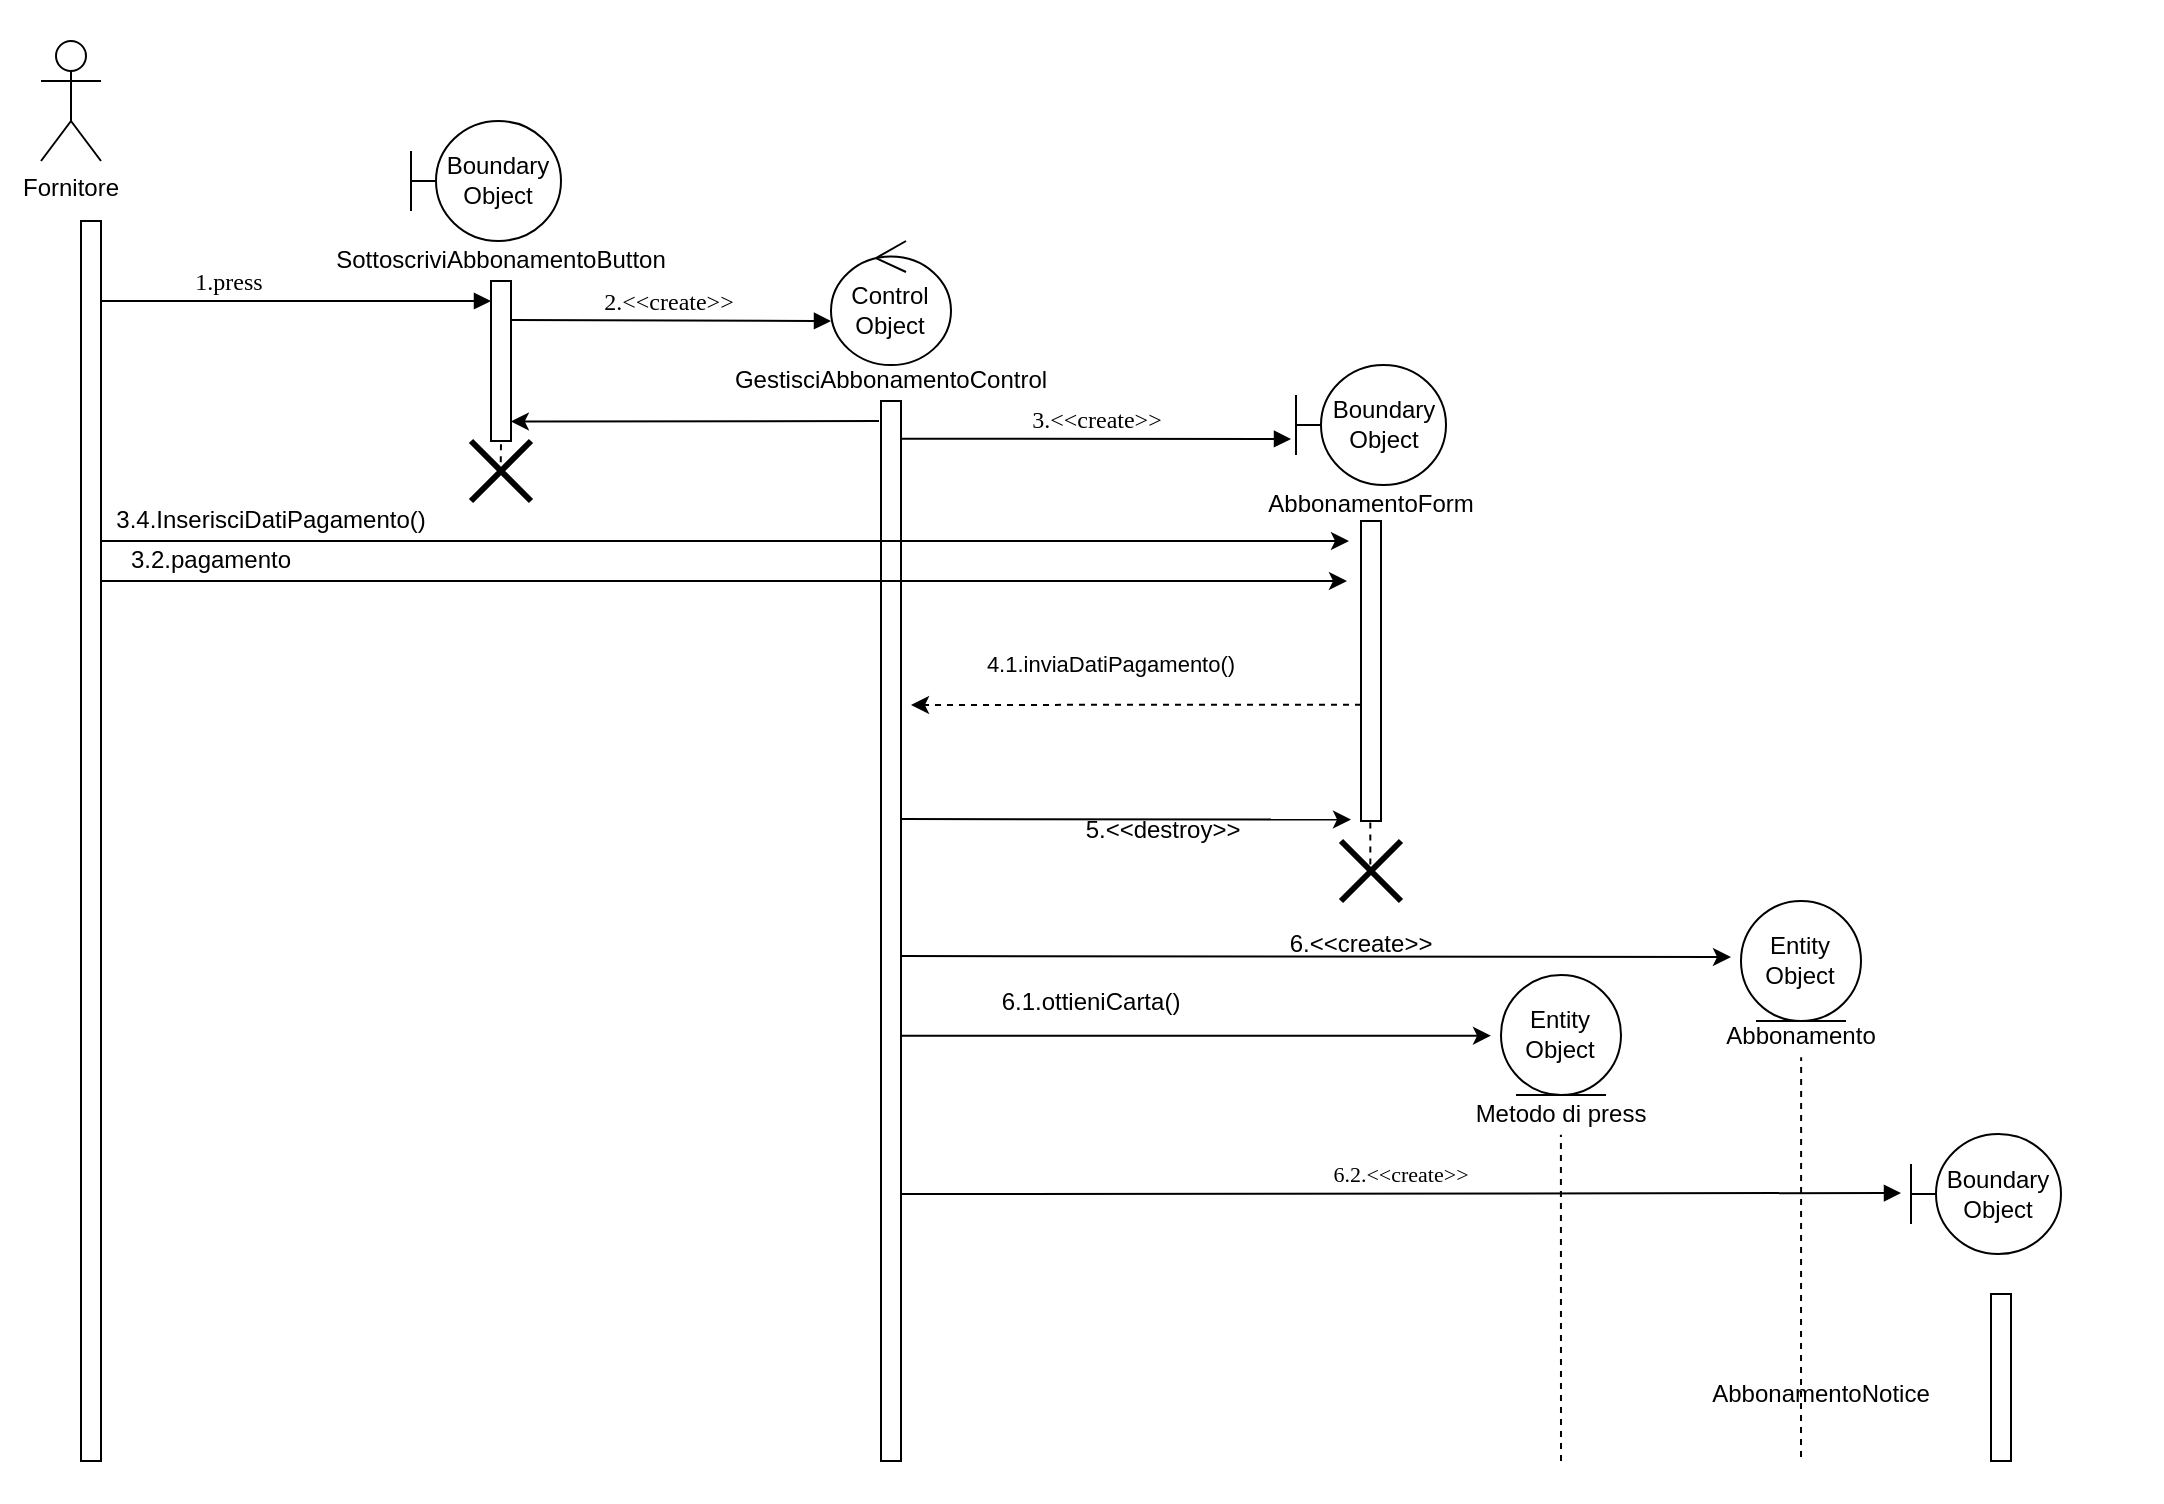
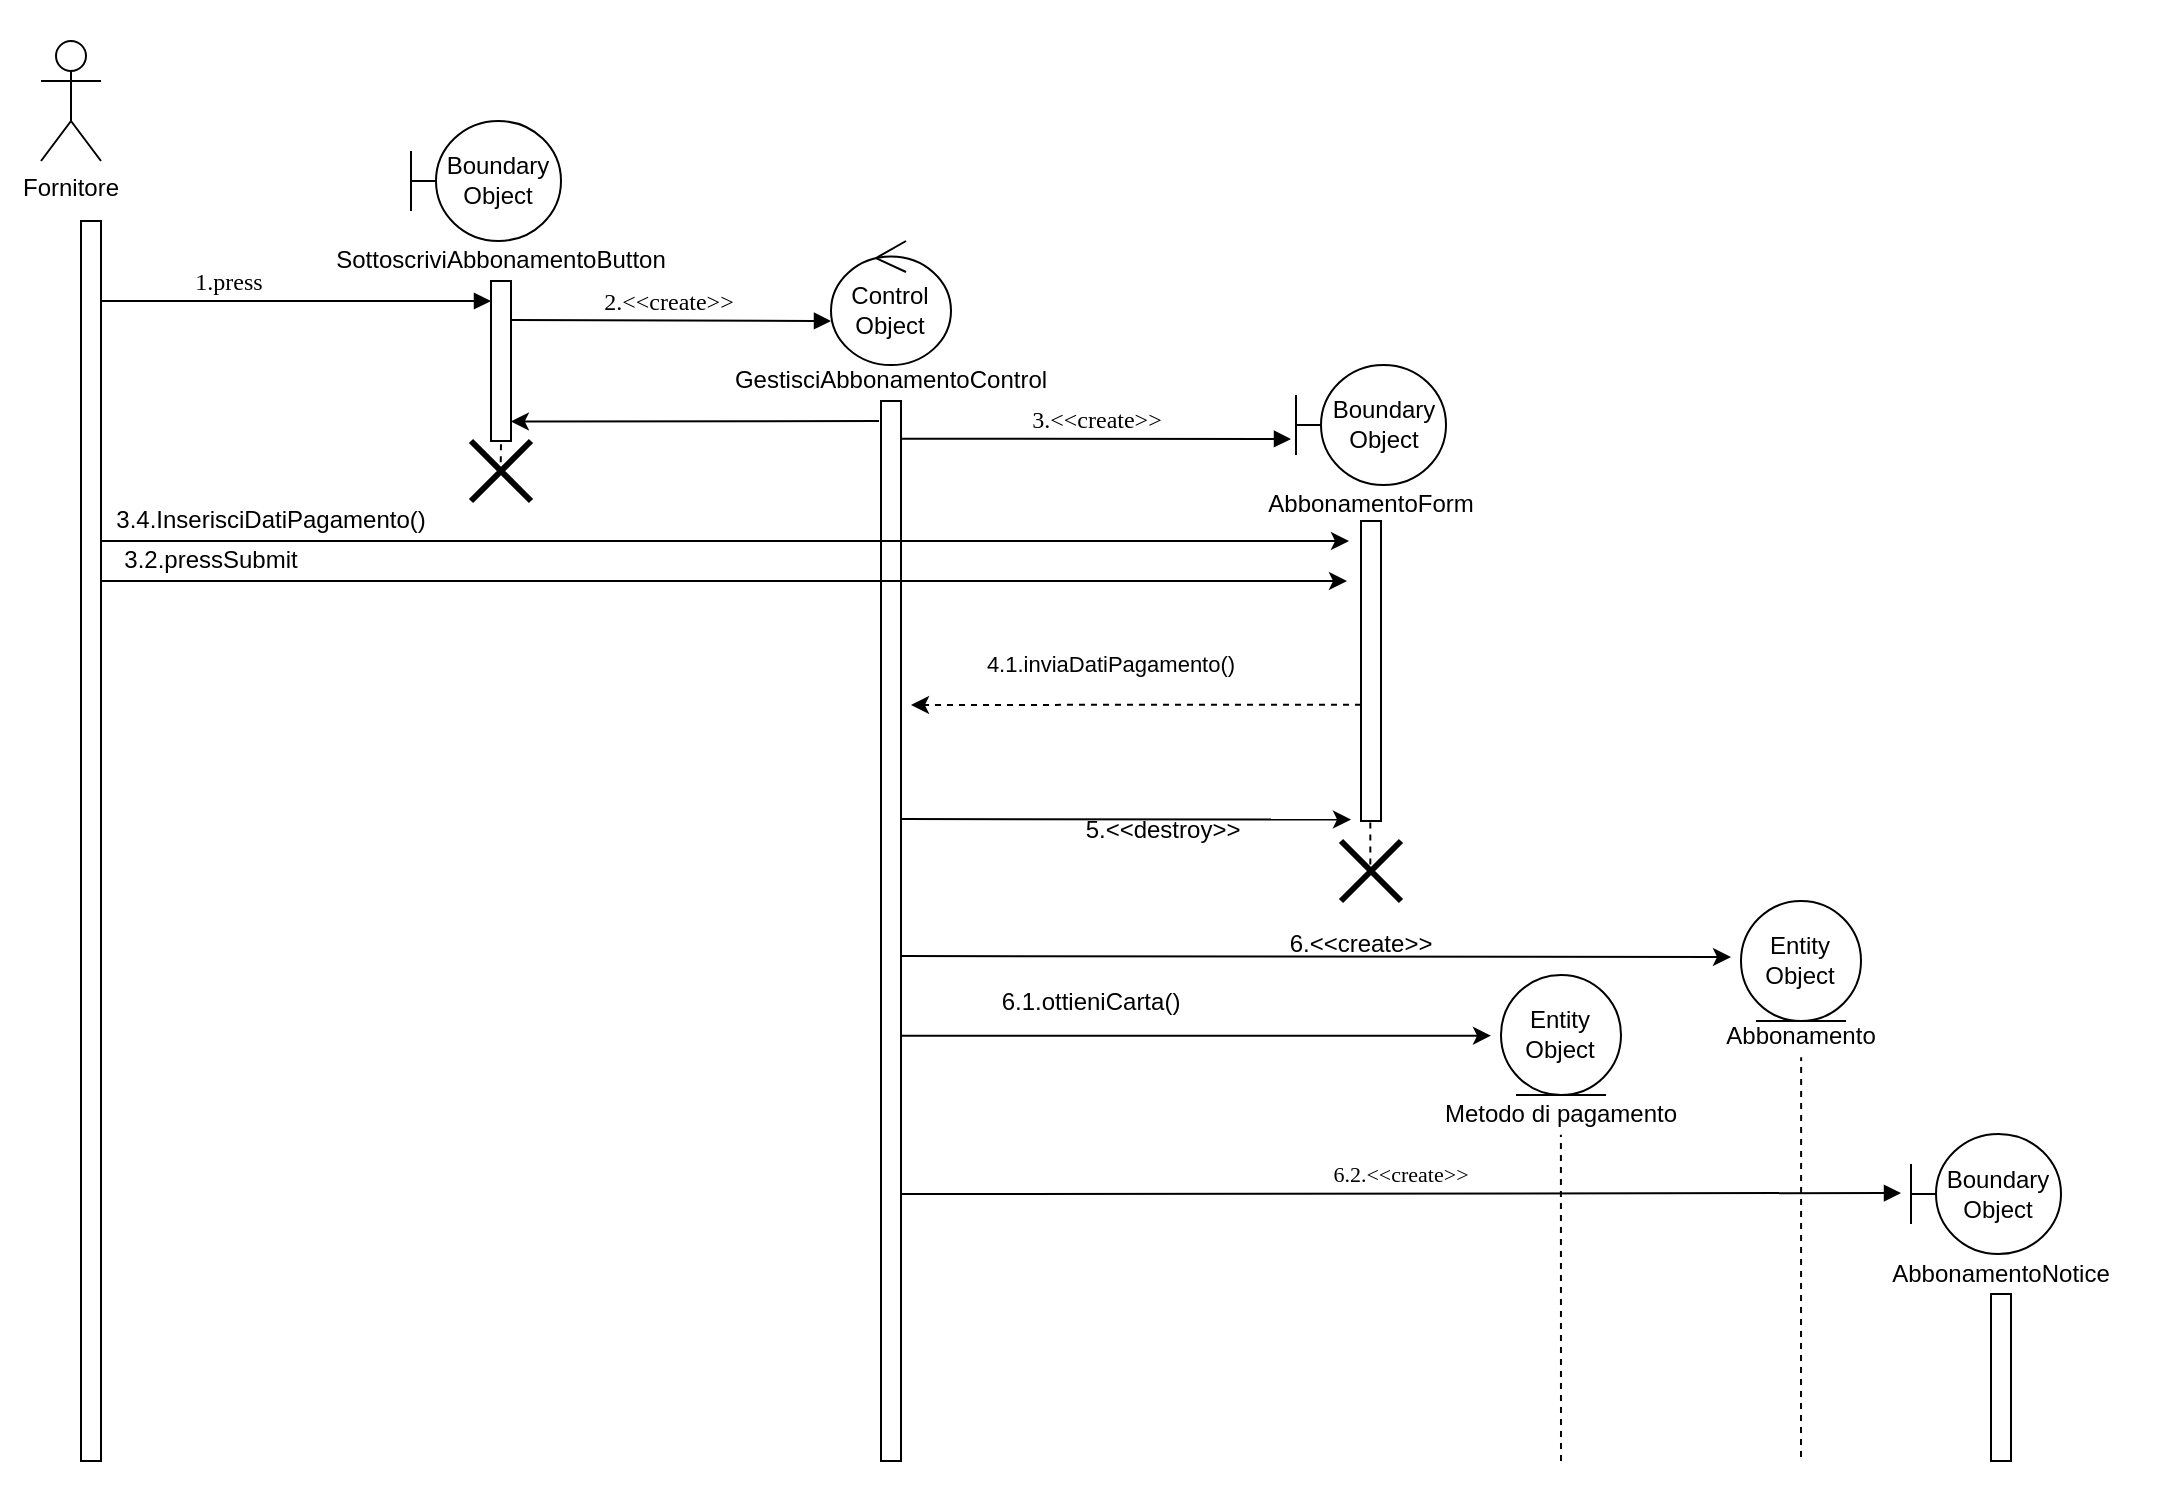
  <mxCell id="0" />
  <mxCell id="1" parent="0" />
  <mxCell id="2" value="" style="html=1;points=[];perimeter=orthogonalPerimeter;rounded=0;shadow=0;comic=0;labelBackgroundColor=none;strokeWidth=1;fontFamily=Verdana;fontSize=12;align=center;" parent="1" vertex="1"><mxGeometry x="440" y="200" width="10" height="530" as="geometry" /></mxCell>
  <mxCell id="3" value="1.press" style="html=1;verticalAlign=bottom;endArrow=block;entryX=0;entryY=0;labelBackgroundColor=none;fontFamily=Verdana;fontSize=12;edgeStyle=elbowEdgeStyle;elbow=vertical;" parent="1" edge="1"><mxGeometry x="-0.345" relative="1" as="geometry"><mxPoint x="50" y="150" as="sourcePoint" /><mxPoint x="245" y="150" as="targetPoint" /><mxPoint as="offset" /></mxGeometry></mxCell>
  <mxCell id="4" value="2.&amp;lt;&amp;lt;create&amp;gt;&amp;gt;" style="html=1;verticalAlign=bottom;endArrow=block;labelBackgroundColor=none;fontFamily=Verdana;fontSize=12;edgeStyle=elbowEdgeStyle;elbow=vertical;exitX=0.976;exitY=0.177;exitDx=0;exitDy=0;exitPerimeter=0;entryX=0;entryY=0.54;entryDx=0;entryDy=0;entryPerimeter=0;" parent="1" edge="1"><mxGeometry relative="1" as="geometry"><mxPoint x="254.76" y="159.47" as="sourcePoint" /><mxPoint x="415" y="159.98" as="targetPoint" /></mxGeometry></mxCell>
  <mxCell id="5" value="" style="html=1;points=[];perimeter=orthogonalPerimeter;rounded=0;shadow=0;comic=0;labelBackgroundColor=none;strokeWidth=1;fontFamily=Verdana;fontSize=12;align=center;" parent="1" vertex="1"><mxGeometry x="40" y="110" width="10" height="620" as="geometry" /></mxCell>
  <mxCell id="6" value="Fornitore" style="shape=umlActor;verticalLabelPosition=bottom;verticalAlign=top;html=1;outlineConnect=0;" parent="1" vertex="1"><mxGeometry x="20" y="20" width="30" height="60" as="geometry" /></mxCell>
  <mxCell id="7" value="" style="html=1;points=[];perimeter=orthogonalPerimeter;rounded=0;shadow=0;comic=0;labelBackgroundColor=none;strokeWidth=1;fontFamily=Verdana;fontSize=12;align=center;" parent="1" vertex="1"><mxGeometry x="245" y="140" width="10" height="80" as="geometry" /></mxCell>
  <mxCell id="8" value="Boundary Object" style="shape=umlBoundary;whiteSpace=wrap;html=1;" parent="1" vertex="1"><mxGeometry x="205" y="60" width="75" height="60" as="geometry" /></mxCell>
  <mxCell id="9" value="SottoscriviAbbonamentoButton" style="text;html=1;align=center;verticalAlign=middle;resizable=0;points=[];autosize=1;" parent="1" vertex="1"><mxGeometry x="160" y="120" width="180" height="20" as="geometry" /></mxCell>
  <mxCell id="10" value="" style="endArrow=none;dashed=1;html=1;entryX=0.5;entryY=1.018;entryDx=0;entryDy=0;entryPerimeter=0;exitX=0.493;exitY=0.554;exitDx=0;exitDy=0;exitPerimeter=0;" parent="1" source="11" target="7" edge="1"><mxGeometry width="50" height="50" relative="1" as="geometry"><mxPoint x="225" y="240" as="sourcePoint" /><mxPoint x="395" y="270" as="targetPoint" /></mxGeometry></mxCell>
  <mxCell id="11" value="" style="shape=umlDestroy;whiteSpace=wrap;html=1;strokeWidth=3;" parent="1" vertex="1"><mxGeometry x="235" y="220" width="30" height="30" as="geometry" /></mxCell>
  <mxCell id="12" value="Control Object" style="ellipse;shape=umlControl;whiteSpace=wrap;html=1;" parent="1" vertex="1"><mxGeometry x="415" y="120" width="60" height="62" as="geometry" /></mxCell>
  <mxCell id="13" value="GestisciAbbonamentoControl" style="text;html=1;align=center;verticalAlign=middle;resizable=0;points=[];autosize=1;" parent="1" vertex="1"><mxGeometry x="360" y="180" width="170" height="20" as="geometry" /></mxCell>
  <mxCell id="14" value="" style="endArrow=classic;html=1;entryX=0.994;entryY=1.002;entryDx=0;entryDy=0;entryPerimeter=0;" parent="1" edge="1"><mxGeometry width="50" height="50" relative="1" as="geometry"><mxPoint x="439" y="210" as="sourcePoint" /><mxPoint x="254.94" y="210.22" as="targetPoint" /></mxGeometry></mxCell>
  <mxCell id="15" value="" style="html=1;points=[];perimeter=orthogonalPerimeter;rounded=0;shadow=0;comic=0;labelBackgroundColor=none;strokeWidth=1;fontFamily=Verdana;fontSize=12;align=center;" parent="1" vertex="1"><mxGeometry x="680" y="260" width="10" height="150" as="geometry" /></mxCell>
  <mxCell id="16" value="3.&amp;lt;&amp;lt;create&amp;gt;&amp;gt;" style="html=1;verticalAlign=bottom;endArrow=block;labelBackgroundColor=none;fontFamily=Verdana;fontSize=12;edgeStyle=elbowEdgeStyle;elbow=vertical;" parent="1" edge="1"><mxGeometry relative="1" as="geometry"><mxPoint x="450" y="218.82" as="sourcePoint" /><mxPoint x="645" y="219" as="targetPoint" /></mxGeometry></mxCell>
  <mxCell id="17" value="AbbonamentoForm" style="text;html=1;align=center;verticalAlign=middle;resizable=0;points=[];autosize=1;" parent="1" vertex="1"><mxGeometry x="625" y="242" width="120" height="20" as="geometry" /></mxCell>
  <mxCell id="18" value="" style="endArrow=classic;html=1;" parent="1" edge="1"><mxGeometry width="50" height="50" relative="1" as="geometry"><mxPoint x="50" y="270" as="sourcePoint" /><mxPoint x="674" y="270" as="targetPoint" /></mxGeometry></mxCell>
  <mxCell id="19" value="3.4.InserisciDatiPagamento()" style="text;html=1;align=center;verticalAlign=middle;resizable=0;points=[];autosize=1;" parent="1" vertex="1"><mxGeometry x="50" y="250" width="170" height="20" as="geometry" /></mxCell>
  <mxCell id="20" value="" style="endArrow=classic;html=1;" parent="1" edge="1"><mxGeometry width="50" height="50" relative="1" as="geometry"><mxPoint x="50" y="290" as="sourcePoint" /><mxPoint x="673" y="290" as="targetPoint" /></mxGeometry></mxCell>
- <mxCell id="21" value="3.2.pagamento" style="text;html=1;align=center;verticalAlign=middle;resizable=0;points=[];autosize=1;" parent="1" vertex="1"><mxGeometry x="55" y="270" width="100" height="20" as="geometry" /></mxCell>
+ <mxCell id="21" value="3.2.pressSubmit" style="text;html=1;align=center;verticalAlign=middle;resizable=0;points=[];autosize=1;" parent="1" vertex="1"><mxGeometry x="55" y="270" width="100" height="20" as="geometry" /></mxCell>
  <mxCell id="22" value="" style="endArrow=none;dashed=1;html=1;entryX=0.489;entryY=0.554;entryDx=0;entryDy=0;entryPerimeter=0;exitX=0.466;exitY=1.005;exitDx=0;exitDy=0;exitPerimeter=0;" parent="1" source="15" edge="1" target="23"><mxGeometry width="50" height="50" relative="1" as="geometry"><mxPoint x="661" y="480" as="sourcePoint" /><mxPoint x="684.86" y="501.281" as="targetPoint" /></mxGeometry></mxCell>
  <mxCell id="23" value="" style="shape=umlDestroy;whiteSpace=wrap;html=1;strokeWidth=3;" parent="1" vertex="1"><mxGeometry x="670" y="420" width="30" height="30" as="geometry" /></mxCell>
  <mxCell id="24" value="Boundary Object" style="shape=umlBoundary;whiteSpace=wrap;html=1;" parent="1" vertex="1"><mxGeometry x="955" y="566.5" width="75" height="60" as="geometry" /></mxCell>
- <mxCell id="25" value="AbbonamentoNotice" style="text;html=1;align=center;verticalAlign=middle;resizable=0;points=[];autosize=1;" parent="1" vertex="1"><mxGeometry x="850" y="686.5" width="120" height="20" as="geometry" /></mxCell>
+ <mxCell id="25" value="AbbonamentoNotice" style="text;html=1;align=center;verticalAlign=middle;resizable=0;points=[];autosize=1;" parent="1" vertex="1"><mxGeometry x="940" y="626.5" width="120" height="20" as="geometry" /></mxCell>
  <mxCell id="26" value="" style="html=1;points=[];perimeter=orthogonalPerimeter;rounded=0;shadow=0;comic=0;labelBackgroundColor=none;strokeWidth=1;fontFamily=Verdana;fontSize=12;align=center;" parent="1" vertex="1"><mxGeometry x="995" y="646.5" width="10" height="83.5" as="geometry" /></mxCell>
  <mxCell id="27" value="Boundary Object" style="shape=umlBoundary;whiteSpace=wrap;html=1;" parent="1" vertex="1"><mxGeometry x="647.5" y="182" width="75" height="60" as="geometry" /></mxCell>
  <mxCell id="28" value="" style="endArrow=classic;html=1;dashed=1;" parent="1" edge="1"><mxGeometry width="50" height="50" relative="1" as="geometry"><mxPoint x="680" y="351.82" as="sourcePoint" /><mxPoint x="455" y="352" as="targetPoint" /></mxGeometry></mxCell>
  <mxCell id="29" value="&lt;font style=&quot;font-size: 11px&quot;&gt;4.1.inviaDatiPagamento()&lt;/font&gt;" style="text;html=1;align=center;verticalAlign=middle;resizable=0;points=[];autosize=1;" parent="1" vertex="1"><mxGeometry x="485" y="322" width="140" height="20" as="geometry" /></mxCell>
  <mxCell id="30" value="&lt;font style=&quot;font-size: 11px&quot;&gt;6.2.&amp;lt;&amp;lt;create&amp;gt;&amp;gt;&lt;/font&gt;" style="html=1;verticalAlign=bottom;endArrow=block;labelBackgroundColor=none;fontFamily=Verdana;fontSize=12;edgeStyle=elbowEdgeStyle;elbow=vertical;" parent="1" edge="1"><mxGeometry relative="1" as="geometry"><mxPoint x="450" y="596.5" as="sourcePoint" /><mxPoint x="950" y="596.4" as="targetPoint" /></mxGeometry></mxCell>
  <mxCell id="31" value="" style="endArrow=classic;html=1;entryX=1.019;entryY=0.836;entryDx=0;entryDy=0;entryPerimeter=0;" parent="1" edge="1"><mxGeometry width="50" height="50" relative="1" as="geometry"><mxPoint x="450" y="409" as="sourcePoint" /><mxPoint x="675" y="409.29" as="targetPoint" /></mxGeometry></mxCell>
  <mxCell id="32" value="" style="endArrow=classic;html=1;" parent="1" edge="1"><mxGeometry width="50" height="50" relative="1" as="geometry"><mxPoint x="450" y="477.51" as="sourcePoint" /><mxPoint x="865" y="478" as="targetPoint" /></mxGeometry></mxCell>
  <mxCell id="33" value="" style="endArrow=classic;html=1;" parent="1" edge="1"><mxGeometry width="50" height="50" relative="1" as="geometry"><mxPoint x="450" y="517.4" as="sourcePoint" /><mxPoint x="745" y="517.36" as="targetPoint" /></mxGeometry></mxCell>
  <mxCell id="34" value="Entity Object" style="ellipse;shape=umlEntity;whiteSpace=wrap;html=1;" parent="1" vertex="1"><mxGeometry x="870" y="450" width="60" height="60" as="geometry" /></mxCell>
  <mxCell id="35" value="Abbonamento" style="text;html=1;align=center;verticalAlign=middle;resizable=0;points=[];autosize=1;" parent="1" vertex="1"><mxGeometry x="855" y="508.07" width="90" height="20" as="geometry" /></mxCell>
  <mxCell id="36" value="" style="endArrow=none;dashed=1;html=1;" parent="1" edge="1"><mxGeometry width="50" height="50" relative="1" as="geometry"><mxPoint x="900" y="728" as="sourcePoint" /><mxPoint x="900.07" y="528.07" as="targetPoint" /></mxGeometry></mxCell>
  <mxCell id="37" value="6.&amp;lt;&amp;lt;create&amp;gt;&amp;gt;" style="text;html=1;align=center;verticalAlign=middle;resizable=0;points=[];autosize=1;" parent="1" vertex="1"><mxGeometry x="635" y="461.97" width="90" height="20" as="geometry" /></mxCell>
  <mxCell id="38" value="Entity Object" style="ellipse;shape=umlEntity;whiteSpace=wrap;html=1;" parent="1" vertex="1"><mxGeometry x="750" y="487" width="60" height="60" as="geometry" /></mxCell>
- <mxCell id="39" value="Metodo di press" style="text;html=1;align=center;verticalAlign=middle;resizable=0;points=[];autosize=1;" parent="1" vertex="1"><mxGeometry x="715" y="546.86" width="130" height="20" as="geometry" /></mxCell>
+ <mxCell id="39" value="Metodo di pagamento" style="text;html=1;align=center;verticalAlign=middle;resizable=0;points=[];autosize=1;" parent="1" vertex="1"><mxGeometry x="715" y="546.86" width="130" height="20" as="geometry" /></mxCell>
  <mxCell id="40" value="" style="endArrow=none;dashed=1;html=1;" parent="1" edge="1"><mxGeometry width="50" height="50" relative="1" as="geometry"><mxPoint x="780" y="730" as="sourcePoint" /><mxPoint x="779.95" y="566.86" as="targetPoint" /></mxGeometry></mxCell>
  <mxCell id="41" value="6.1.ottieniCarta()" style="text;html=1;align=center;verticalAlign=middle;resizable=0;points=[];autosize=1;" parent="1" vertex="1"><mxGeometry x="490" y="491" width="110" height="20" as="geometry" /></mxCell>
  <mxCell id="42" value="5.&amp;lt;&amp;lt;destroy&amp;gt;&amp;gt;" style="text;html=1;align=center;verticalAlign=middle;resizable=0;points=[];autosize=1;" vertex="1" parent="1"><mxGeometry x="536" y="405" width="90" height="20" as="geometry" /></mxCell>
